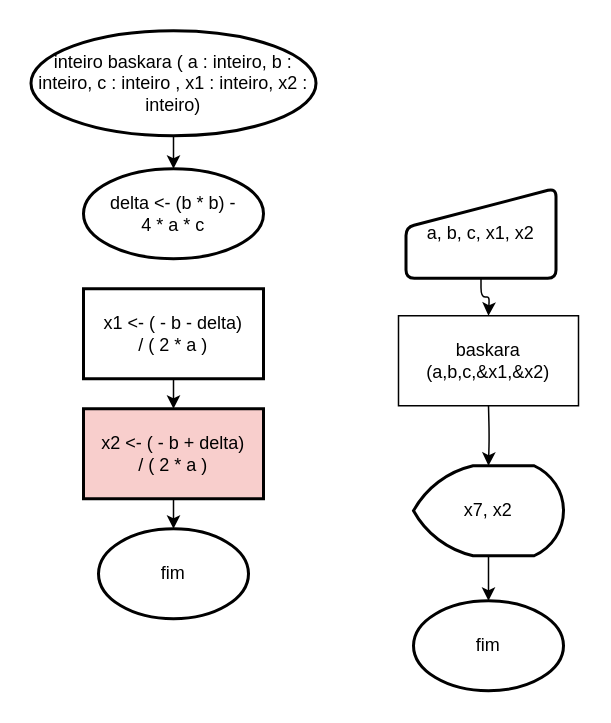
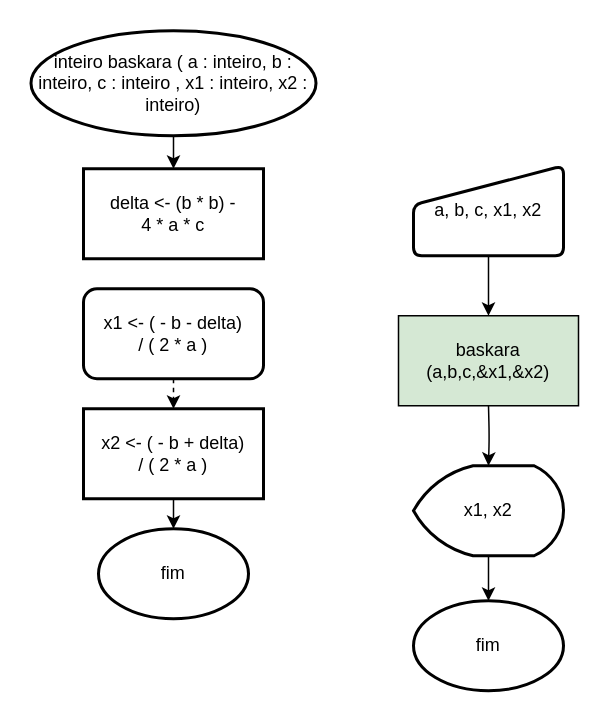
  <mxCell id="0" />
  <mxCell id="1" parent="0" />
  <mxCell id="2" value="" style="edgeStyle=orthogonalEdgeStyle;html=1;" parent="1" source="3" edge="1"><mxGeometry relative="1" as="geometry"><mxPoint x="325" y="210" as="targetPoint" /></mxGeometry></mxCell>
- <mxCell id="3" value="a, b, c, x1, x2" style="html=1;strokeWidth=2;shape=manualInput;whiteSpace=wrap;rounded=1;size=26;arcSize=11;" parent="1" vertex="1"><mxGeometry x="270" y="125" width="100" height="60" as="geometry" /></mxCell>
+ <mxCell id="3" value="a, b, c, x1, x2" style="html=1;strokeWidth=2;shape=manualInput;whiteSpace=wrap;rounded=1;size=26;arcSize=11;" parent="1" vertex="1"><mxGeometry x="275" y="110" width="100" height="60" as="geometry" /></mxCell>
  <mxCell id="4" value="" style="edgeStyle=orthogonalEdgeStyle;html=1;" parent="1" source="5" target="7" edge="1"><mxGeometry relative="1" as="geometry" /></mxCell>
- <mxCell id="5" value="x7, x2" style="strokeWidth=2;html=1;shape=mxgraph.flowchart.display;whiteSpace=wrap;" parent="1" vertex="1"><mxGeometry x="275" y="310" width="100" height="60" as="geometry" /></mxCell>
+ <mxCell id="5" value="x1, x2" style="strokeWidth=2;html=1;shape=mxgraph.flowchart.display;whiteSpace=wrap;" parent="1" vertex="1"><mxGeometry x="275" y="310" width="100" height="60" as="geometry" /></mxCell>
  <mxCell id="6" value="" style="edgeStyle=orthogonalEdgeStyle;html=1;" parent="1" target="5" edge="1"><mxGeometry relative="1" as="geometry"><mxPoint x="325" y="270" as="sourcePoint" /></mxGeometry></mxCell>
  <mxCell id="7" value="fim" style="strokeWidth=2;html=1;shape=mxgraph.flowchart.start_1;whiteSpace=wrap;" parent="1" vertex="1"><mxGeometry x="275" y="400" width="100" height="60" as="geometry" /></mxCell>
  <mxCell id="8" value="" style="edgeStyle=none;html=1;" edge="1" parent="1" source="9" target="12"><mxGeometry relative="1" as="geometry" /></mxCell>
  <mxCell id="9" value="inteiro baskara ( a : inteiro, b : inteiro, c : inteiro , x1 : inteiro, x2 : inteiro)" style="strokeWidth=2;html=1;shape=mxgraph.flowchart.start_1;whiteSpace=wrap;" parent="1" vertex="1"><mxGeometry x="20" y="20" width="190" height="70" as="geometry" /></mxCell>
  <mxCell id="10" value="fim" style="strokeWidth=2;html=1;shape=mxgraph.flowchart.start_1;whiteSpace=wrap;" parent="1" vertex="1"><mxGeometry x="65" y="352" width="100" height="60" as="geometry" /></mxCell>
- <mxCell id="11" value="baskara&lt;br&gt;(a,b,c,&amp;amp;x1,&amp;amp;x2)" style="whiteSpace=wrap;html=1;" parent="1" vertex="1"><mxGeometry x="265" y="210" width="120" height="60" as="geometry" /></mxCell>
- <mxCell id="12" value="delta &amp;lt;- (b * b) - &lt;br&gt;4 * a * c" style="ellipse;whiteSpace=wrap;html=1;strokeWidth=2;" parent="1" vertex="1"><mxGeometry x="55" y="112" width="120" height="60" as="geometry" /></mxCell>
- <mxCell id="13" value="" style="edgeStyle=none;html=1;" edge="1" parent="1" source="14" target="16"><mxGeometry relative="1" as="geometry" /></mxCell>
- <mxCell id="14" value="x1 &amp;lt;- ( - b - delta) &lt;br&gt;/ ( 2 * a )" style="whiteSpace=wrap;html=1;strokeWidth=2;" vertex="1" parent="1"><mxGeometry x="55" y="192" width="120" height="60" as="geometry" /></mxCell>
+ <mxCell id="11" value="baskara&lt;br&gt;(a,b,c,&amp;amp;x1,&amp;amp;x2)" style="whiteSpace=wrap;html=1;fillColor=#d5e8d4;" parent="1" vertex="1"><mxGeometry x="265" y="210" width="120" height="60" as="geometry" /></mxCell>
+ <mxCell id="12" value="delta &amp;lt;- (b * b) - &lt;br&gt;4 * a * c" style="whiteSpace=wrap;html=1;strokeWidth=2;" parent="1" vertex="1"><mxGeometry x="55" y="112" width="120" height="60" as="geometry" /></mxCell>
+ <mxCell id="13" value="" style="edgeStyle=none;html=1;dashed=1;" edge="1" parent="1" source="14" target="16"><mxGeometry relative="1" as="geometry" /></mxCell>
+ <mxCell id="14" value="x1 &amp;lt;- ( - b - delta) &lt;br&gt;/ ( 2 * a )" style="whiteSpace=wrap;html=1;strokeWidth=2;rounded=1;" vertex="1" parent="1"><mxGeometry x="55" y="192" width="120" height="60" as="geometry" /></mxCell>
  <mxCell id="15" value="" style="edgeStyle=none;html=1;" edge="1" parent="1" source="16" target="10"><mxGeometry relative="1" as="geometry" /></mxCell>
- <mxCell id="16" value="x2 &amp;lt;- ( - b + delta) &lt;br&gt;/ ( 2 * a )" style="whiteSpace=wrap;html=1;strokeWidth=2;fillColor=#f8cecc;" vertex="1" parent="1"><mxGeometry x="55" y="272" width="120" height="60" as="geometry" /></mxCell>
+ <mxCell id="16" value="x2 &amp;lt;- ( - b + delta) &lt;br&gt;/ ( 2 * a )" style="whiteSpace=wrap;html=1;strokeWidth=2;" vertex="1" parent="1"><mxGeometry x="55" y="272" width="120" height="60" as="geometry" /></mxCell>
